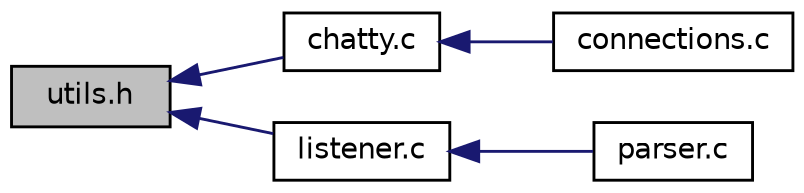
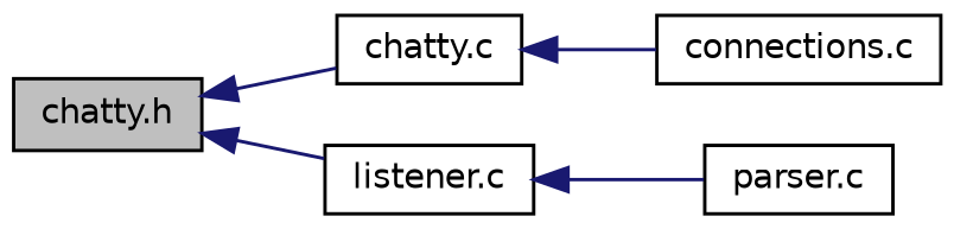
  digraph {
    rankdir=LR
    node [color=black fillcolor=white fontname=Helvetica fontsize=10 shape=record style=filled]
    edge [color=midnightblue dir=back fontname=Helvetica fontsize=10 labelfontname=Helvetica labelfontsize=10 style=solid]
-   n1 [fillcolor=grey75 fontcolor=black height=0.2 label="utils.h" width=0.4]
+   n1 [fillcolor=grey75 fontcolor=black height=0.2 label="chatty.h" width=0.4]
    n2 [height=0.2 label="chatty.c" width=0.4]
    n3 [height=0.2 label="listener.c" width=0.4]
    n4 [height=0.2 label="connections.c" width=0.4]
    n5 [height=0.2 label="parser.c" width=0.4]
    n1 -> n2
    n1 -> n3
    n2 -> n4
    n3 -> n5
  }
